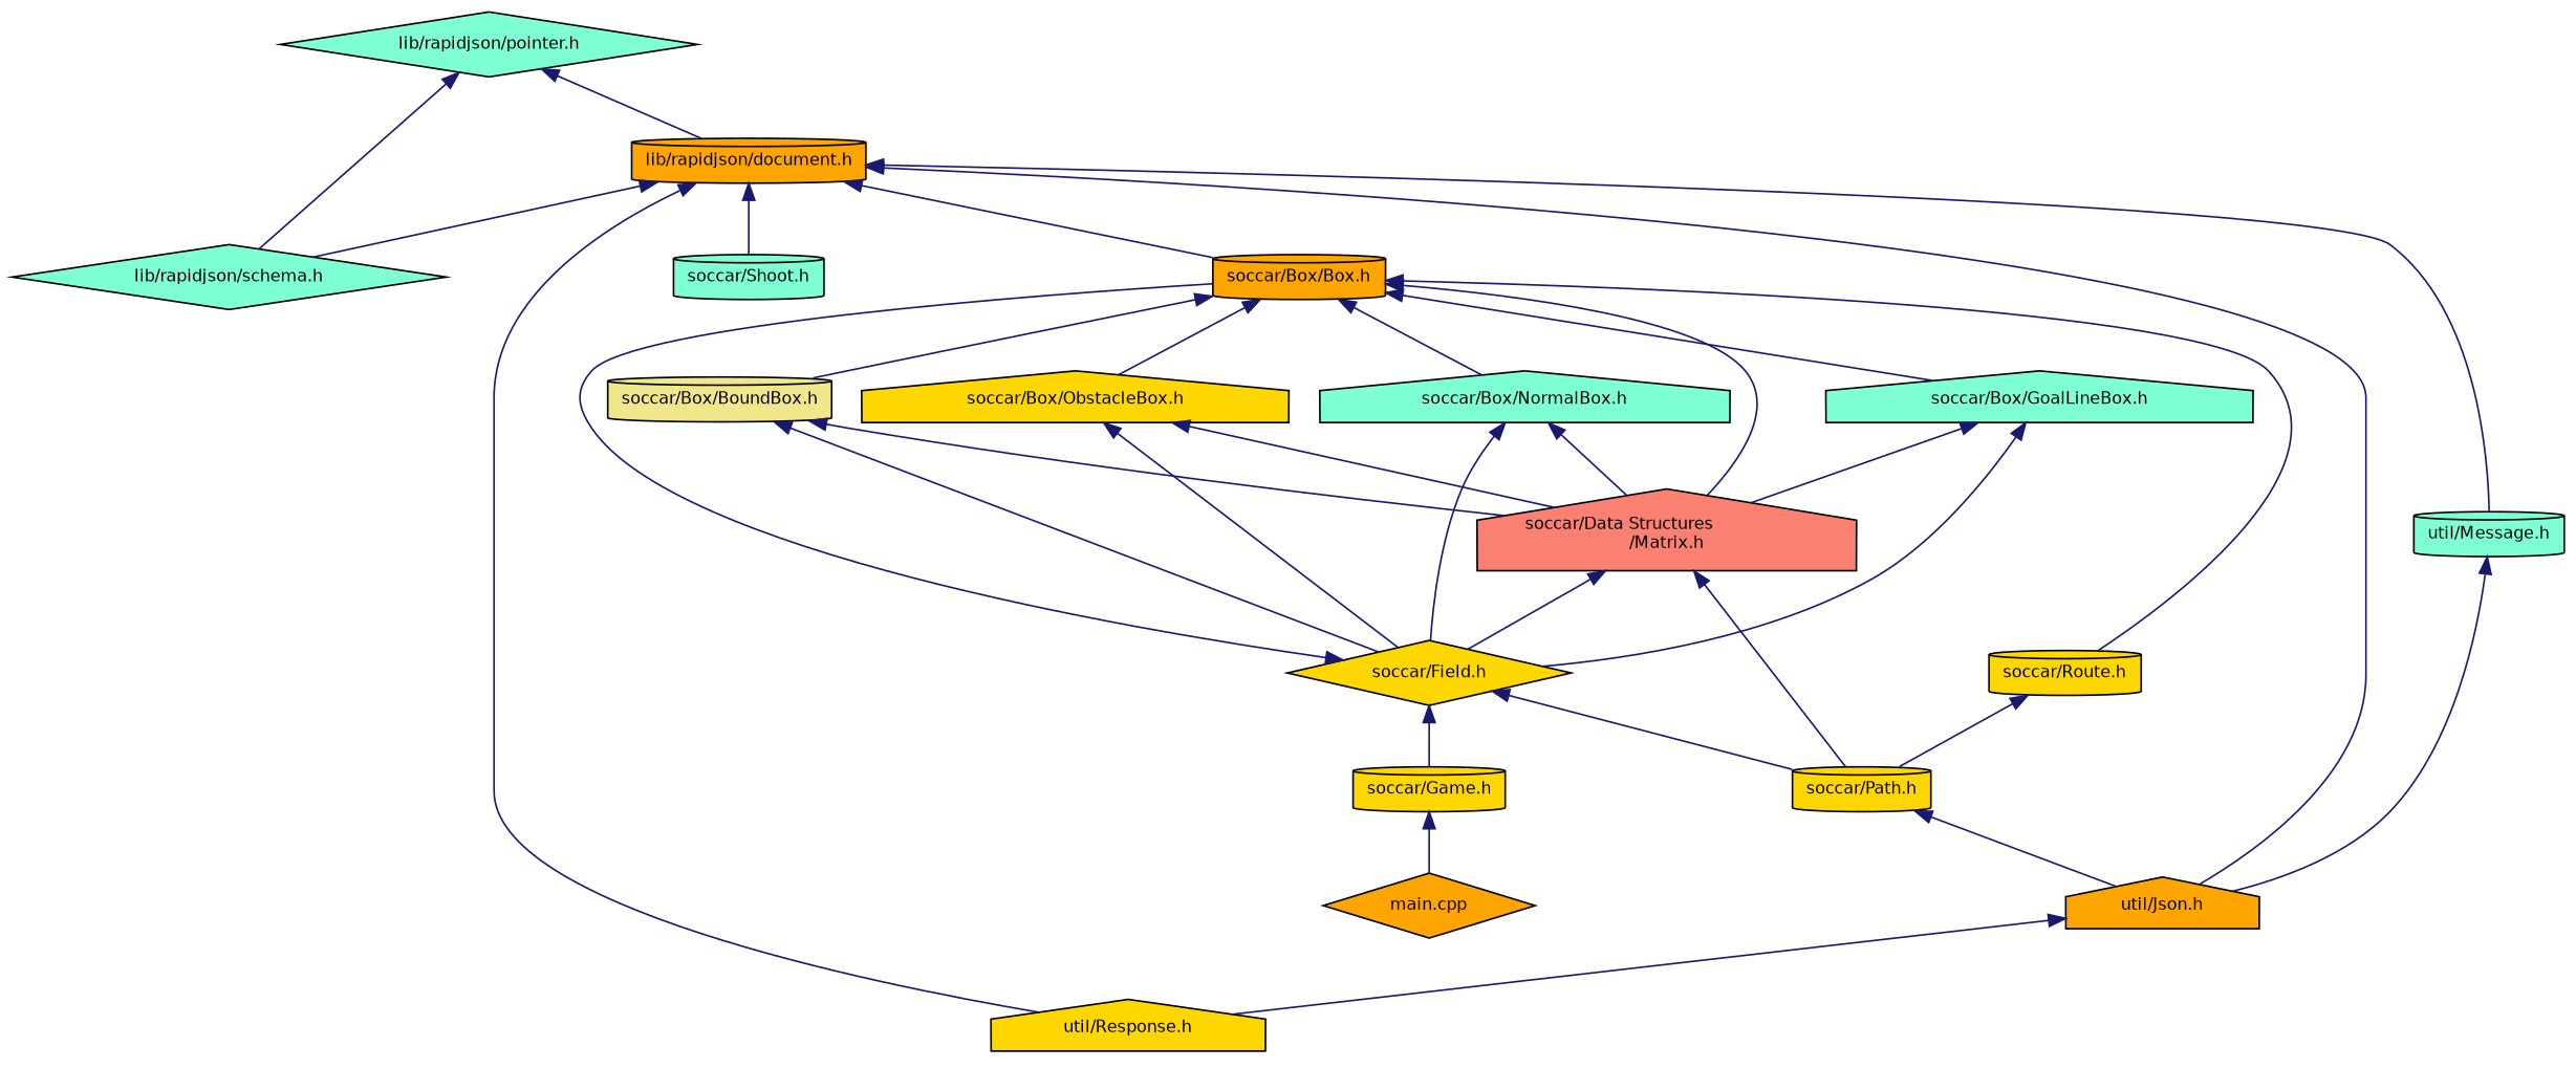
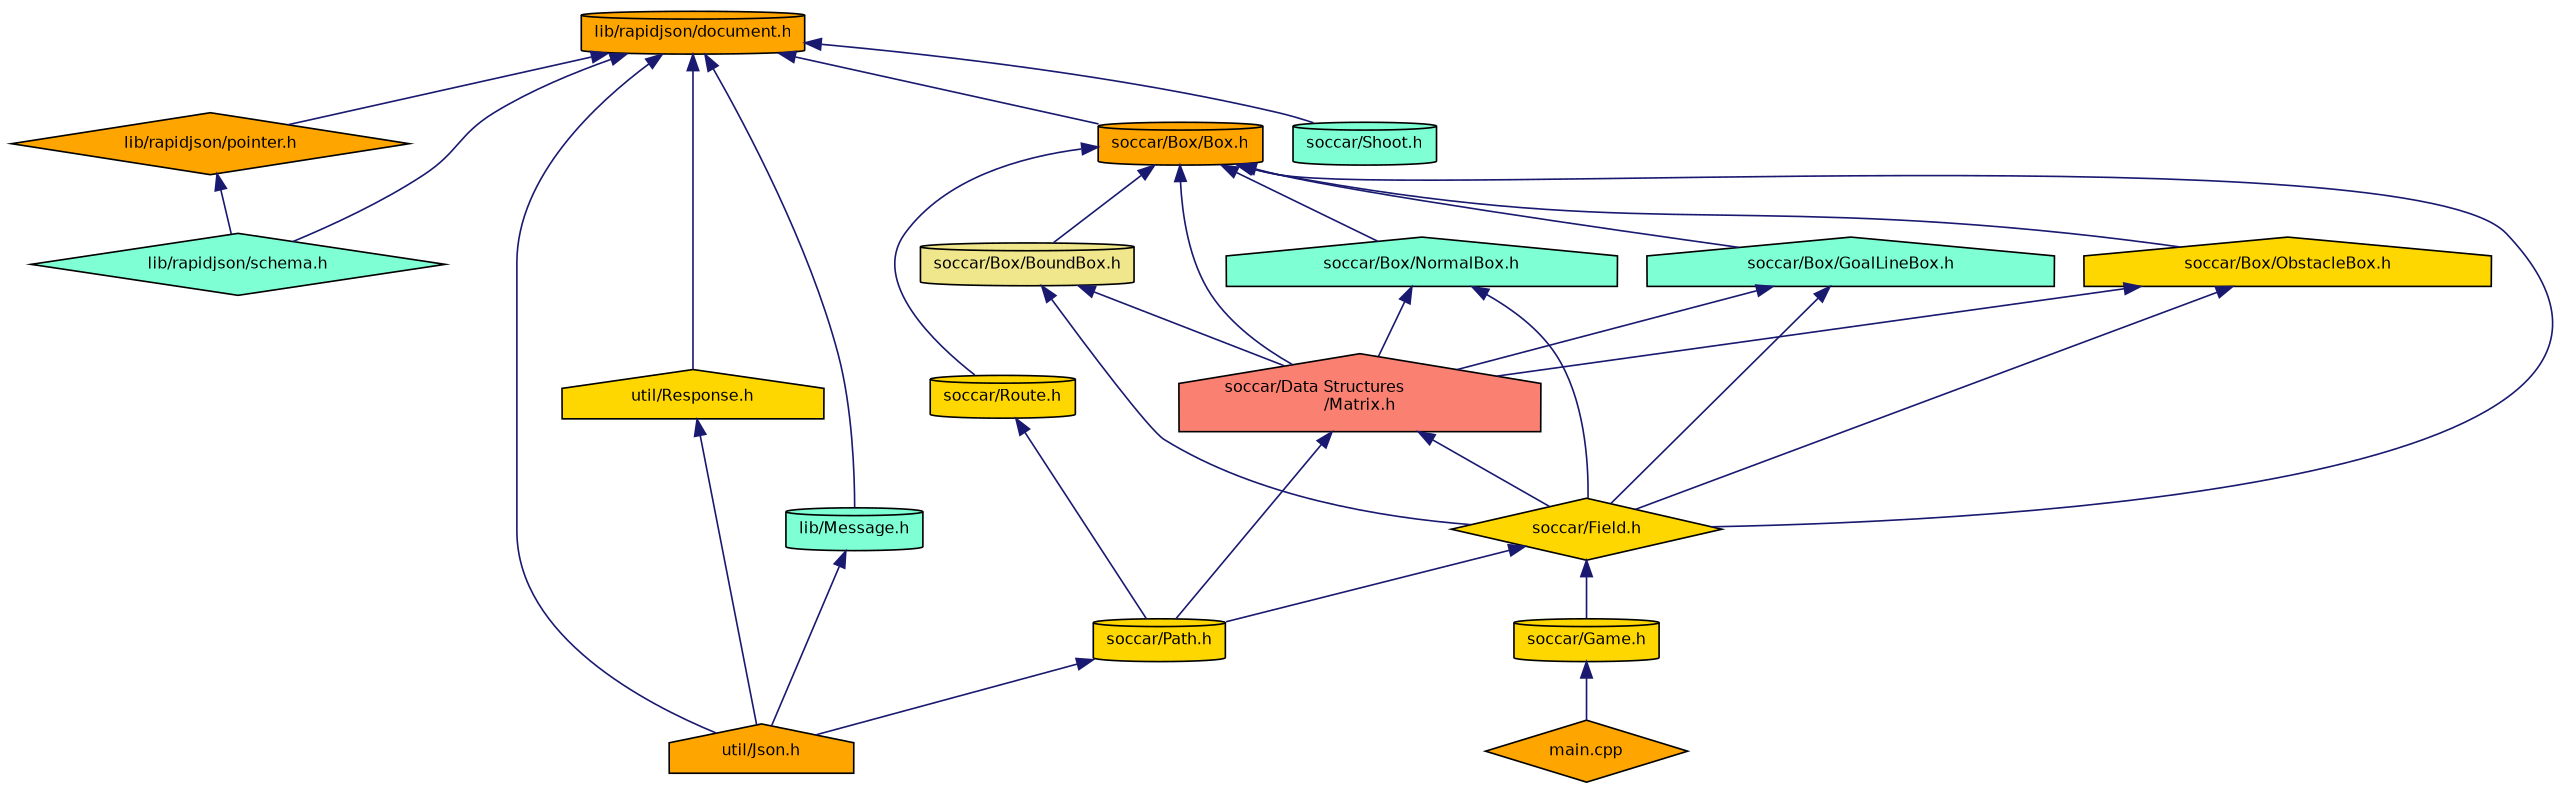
  digraph {
    node [color=black fillcolor=gold fontname=Helvetica fontsize=10 shape=cylinder style=filled]
    edge [color=midnightblue dir=back fontname=Helvetica fontsize=10 labelfontname=Helvetica labelfontsize=10 style=solid]
    n1 [fillcolor=orange fontcolor=black height=0.2 label="lib/rapidjson/document.h" width=0.4]
-   n2 [fillcolor=aquamarine height=0.2 label="lib/rapidjson/pointer.h" shape=diamond width=0.4]
+   n2 [fillcolor=orange height=0.2 label="lib/rapidjson/pointer.h" shape=diamond width=0.4]
    n3 [fillcolor=aquamarine height=0.2 label="lib/rapidjson/schema.h" shape=diamond width=0.4]
    n4 [fillcolor=orange height=0.2 label="soccar/Box/Box.h" width=0.4]
    n5 [fillcolor=orange height=0.2 label="util/Json.h" shape=house width=0.4]
    n6 [fillcolor=aquamarine height=0.2 label="soccar/Shoot.h" width=0.4]
    n7 [height=0.2 label="util/Response.h" shape=house width=0.4]
-   n8 [fillcolor=aquamarine height=0.2 label="util/Message.h" width=0.4]
+   n8 [fillcolor=aquamarine height=0.2 label="lib/Message.h" width=0.4]
    n9 [fillcolor=salmon height=0.2 label="soccar/Data Structures\l/Matrix.h" shape=house width=0.4]
    n10 [height=0.2 label="soccar/Field.h" shape=diamond width=0.4]
    n11 [fillcolor=aquamarine height=0.2 label="soccar/Box/NormalBox.h" shape=house width=0.4]
    n12 [fillcolor=aquamarine height=0.2 label="soccar/Box/GoalLineBox.h" shape=house width=0.4]
    n13 [height=0.2 label="soccar/Box/ObstacleBox.h" shape=house width=0.4]
    n14 [fillcolor=khaki height=0.2 label="soccar/Box/BoundBox.h" width=0.4]
    n15 [height=0.2 label="soccar/Route.h" width=0.4]
    n16 [height=0.2 label="soccar/Path.h" width=0.4]
    n17 [height=0.2 label="soccar/Game.h" width=0.4]
    n18 [fillcolor=orange height=0.2 label="main.cpp" shape=diamond width=0.4]
-   n2 -> n1
+   n1 -> n2
    n1 -> n3
    n1 -> n4
    n1 -> n5
    n1 -> n6
    n1 -> n7
    n1 -> n8
    n2 -> n3
    n4 -> n9
-   n10 -> n4
+   n4 -> n10
    n4 -> n11
    n4 -> n12
    n4 -> n13
    n4 -> n14
    n4 -> n15
-   n5 -> n7
+   n7 -> n5
    n8 -> n5
    n9 -> n10
    n9 -> n16
    n10 -> n16
    n10 -> n17
    n11 -> n9
    n11 -> n10
    n12 -> n9
    n12 -> n10
    n13 -> n9
    n13 -> n10
    n14 -> n9
    n14 -> n10
    n15 -> n16
    n16 -> n5
    n17 -> n18
  }
